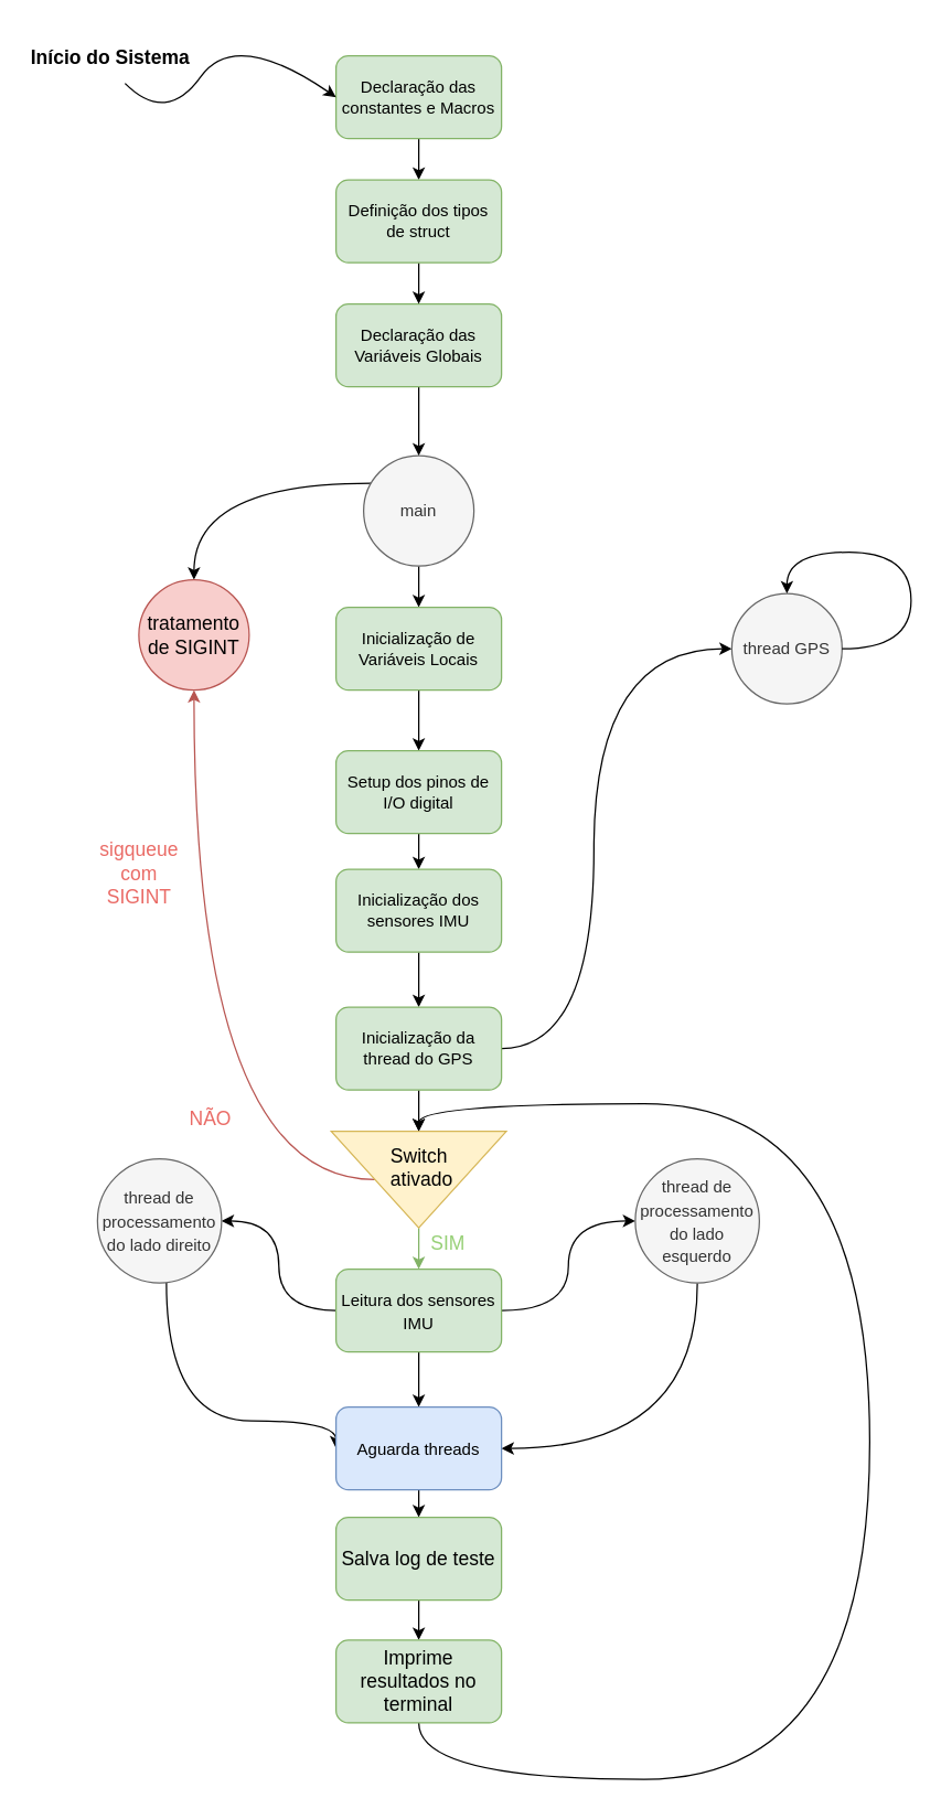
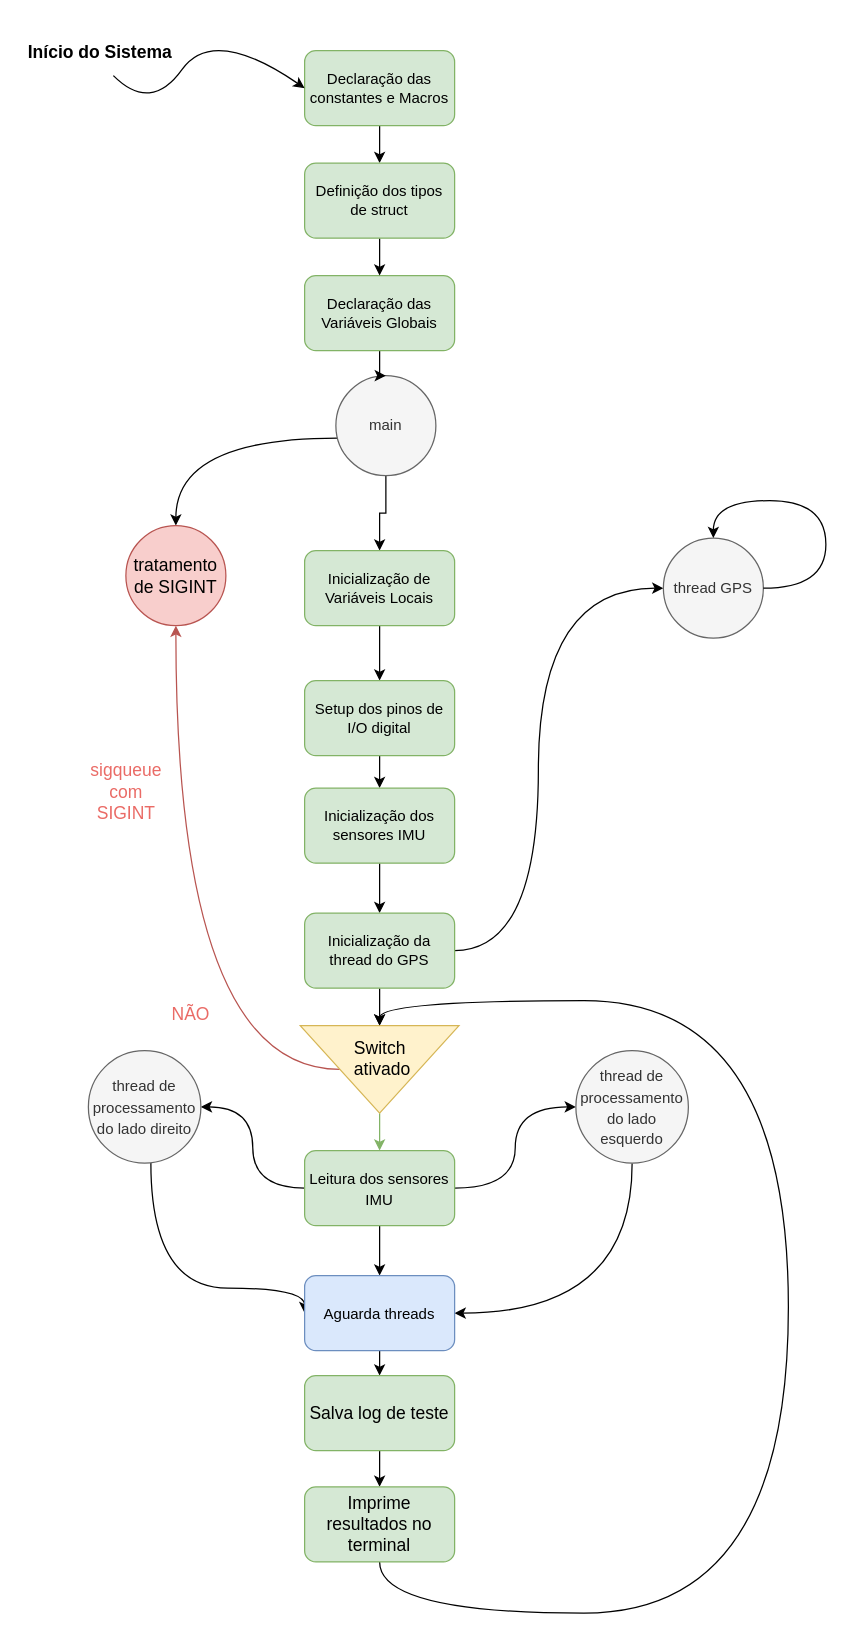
  <mxCell id="0" />
  <mxCell id="1" parent="0" />
  <mxCell id="2" value="" parent="1" style="edgeStyle=orthogonalEdgeStyle;rounded=0;orthogonalLoop=1;jettySize=auto;html=1;" edge="1" source="4" target="12"><mxGeometry as="geometry" relative="1" /></mxCell>
  <mxCell id="3" parent="1" style="edgeStyle=orthogonalEdgeStyle;curved=1;orthogonalLoop=1;jettySize=auto;html=1;entryX=0.5;entryY=0;entryDx=0;entryDy=0;fontSize=14;" edge="1" source="4" target="37"><mxGeometry as="geometry" relative="1"><Array as="points"><mxPoint x="140" y="350" /></Array></mxGeometry></mxCell>
- <mxCell id="4" value="main" parent="1" style="ellipse;whiteSpace=wrap;html=1;aspect=fixed;fillColor=#f5f5f5;strokeColor=#666666;fontColor=#333333;" vertex="1"><mxGeometry as="geometry" x="263" y="330" width="80" height="80" /></mxCell>
+ <mxCell id="4" value="main" parent="1" style="ellipse;whiteSpace=wrap;html=1;aspect=fixed;fillColor=#f5f5f5;strokeColor=#666666;fontColor=#333333;" vertex="1"><mxGeometry x="268" y="300" as="geometry" width="80" height="80" /></mxCell>
  <mxCell id="5" value="" parent="1" style="edgeStyle=orthogonalEdgeStyle;rounded=0;orthogonalLoop=1;jettySize=auto;html=1;" edge="1" source="6" target="4"><mxGeometry as="geometry" relative="1" /></mxCell>
  <mxCell id="6" value="Declaração das Variáveis Globais" parent="1" style="rounded=1;whiteSpace=wrap;html=1;fillColor=#d5e8d4;strokeColor=#82b366;" vertex="1"><mxGeometry as="geometry" x="243" y="220" width="120" height="60" /></mxCell>
  <mxCell id="7" value="" parent="1" style="edgeStyle=orthogonalEdgeStyle;rounded=0;orthogonalLoop=1;jettySize=auto;html=1;" edge="1" source="8" target="10"><mxGeometry as="geometry" relative="1" /></mxCell>
  <mxCell id="8" value="Declaração das constantes e Macros" parent="1" style="rounded=1;whiteSpace=wrap;html=1;fillColor=#d5e8d4;strokeColor=#82b366;" vertex="1"><mxGeometry as="geometry" x="243" y="40" width="120" height="60" /></mxCell>
  <mxCell id="9" value="" parent="1" style="edgeStyle=orthogonalEdgeStyle;rounded=0;orthogonalLoop=1;jettySize=auto;html=1;" edge="1" source="10" target="6"><mxGeometry as="geometry" relative="1" /></mxCell>
  <mxCell id="10" value="Definição dos tipos de struct" parent="1" style="rounded=1;whiteSpace=wrap;html=1;fillColor=#d5e8d4;strokeColor=#82b366;" vertex="1"><mxGeometry as="geometry" x="243" y="130" width="120" height="60" /></mxCell>
  <mxCell id="11" value="" parent="1" style="edgeStyle=orthogonalEdgeStyle;rounded=0;orthogonalLoop=1;jettySize=auto;html=1;" edge="1" source="12" target="14"><mxGeometry as="geometry" relative="1" /></mxCell>
  <mxCell id="12" value="Inicialização de Variáveis Locais" parent="1" style="rounded=1;whiteSpace=wrap;html=1;fillColor=#d5e8d4;strokeColor=#82b366;" vertex="1"><mxGeometry as="geometry" x="243" y="440" width="120" height="60" /></mxCell>
  <mxCell id="13" value="" parent="1" style="edgeStyle=orthogonalEdgeStyle;rounded=0;orthogonalLoop=1;jettySize=auto;html=1;" edge="1" source="14" target="16"><mxGeometry as="geometry" relative="1" /></mxCell>
  <mxCell id="14" value="Setup dos pinos de I/O digital" parent="1" style="rounded=1;whiteSpace=wrap;html=1;fillColor=#d5e8d4;strokeColor=#82b366;" vertex="1"><mxGeometry as="geometry" x="243" y="544" width="120" height="60" /></mxCell>
  <mxCell id="15" value="" parent="1" style="edgeStyle=orthogonalEdgeStyle;rounded=0;orthogonalLoop=1;jettySize=auto;html=1;" edge="1" source="16" target="19"><mxGeometry as="geometry" relative="1" /></mxCell>
  <mxCell id="16" value="Inicialização dos sensores IMU" parent="1" style="rounded=1;whiteSpace=wrap;html=1;fillColor=#d5e8d4;strokeColor=#82b366;" vertex="1"><mxGeometry as="geometry" x="243" y="630" width="120" height="60" /></mxCell>
  <mxCell id="17" parent="1" style="edgeStyle=orthogonalEdgeStyle;orthogonalLoop=1;jettySize=auto;html=1;exitX=1;exitY=0.5;exitDx=0;exitDy=0;entryX=0;entryY=0.5;entryDx=0;entryDy=0;curved=1;" edge="1" source="19" target="20"><mxGeometry as="geometry" relative="1"><Array as="points"><mxPoint x="430" y="760" /><mxPoint x="430" y="470" /></Array></mxGeometry></mxCell>
  <mxCell id="18" value="" parent="1" style="edgeStyle=orthogonalEdgeStyle;curved=1;orthogonalLoop=1;jettySize=auto;html=1;fontSize=14;" edge="1" source="19" target="36"><mxGeometry as="geometry" relative="1" /></mxCell>
  <mxCell id="19" value="Inicialização da thread do GPS" parent="1" style="rounded=1;whiteSpace=wrap;html=1;fillColor=#d5e8d4;strokeColor=#82b366;" vertex="1"><mxGeometry as="geometry" x="243" y="730" width="120" height="60" /></mxCell>
  <mxCell id="20" value="thread GPS" parent="1" style="ellipse;whiteSpace=wrap;html=1;aspect=fixed;fillColor=#f5f5f5;strokeColor=#666666;fontColor=#333333;" vertex="1"><mxGeometry as="geometry" x="530" y="430" width="80" height="80" /></mxCell>
  <mxCell id="21" parent="1" style="edgeStyle=orthogonalEdgeStyle;curved=1;orthogonalLoop=1;jettySize=auto;html=1;exitX=1;exitY=0.5;exitDx=0;exitDy=0;entryX=0.5;entryY=0;entryDx=0;entryDy=0;" edge="1" source="20" target="20"><mxGeometry as="geometry" relative="1"><Array as="points"><mxPoint x="660" y="470" /><mxPoint x="660" y="400" /><mxPoint x="570" y="400" /></Array></mxGeometry></mxCell>
  <mxCell id="22" value="" parent="1" style="curved=1;endArrow=classic;html=1;entryX=0;entryY=0.5;entryDx=0;entryDy=0;" edge="1" target="8"><mxGeometry as="geometry" width="50" height="50" relative="1"><mxPoint as="sourcePoint" x="90" y="60" /><mxPoint as="targetPoint" x="100" y="30" /><Array as="points"><mxPoint x="120" y="90" /><mxPoint x="170" y="20" /></Array></mxGeometry></mxCell>
  <mxCell id="23" value="Início do Sistema" parent="1" style="text;html=1;resizable=0;points=[];autosize=1;align=left;verticalAlign=top;spacingTop=-4;strokeWidth=20;rounded=0;fontStyle=1;fontSize=14;" vertex="1"><mxGeometry as="geometry" x="20" y="30" width="110" height="20" /></mxCell>
  <mxCell id="24" parent="1" style="edgeStyle=orthogonalEdgeStyle;curved=1;orthogonalLoop=1;jettySize=auto;html=1;exitX=1;exitY=0.5;exitDx=0;exitDy=0;entryX=0;entryY=0.5;entryDx=0;entryDy=0;fontSize=14;" edge="1" source="27" target="31"><mxGeometry as="geometry" relative="1" /></mxCell>
  <mxCell id="25" parent="1" style="edgeStyle=orthogonalEdgeStyle;curved=1;orthogonalLoop=1;jettySize=auto;html=1;exitX=0;exitY=0.5;exitDx=0;exitDy=0;entryX=1;entryY=0.5;entryDx=0;entryDy=0;fontSize=14;" edge="1" source="27" target="29"><mxGeometry as="geometry" relative="1" /></mxCell>
  <mxCell id="26" value="" parent="1" style="edgeStyle=orthogonalEdgeStyle;curved=1;orthogonalLoop=1;jettySize=auto;html=1;fontSize=14;" edge="1" source="27" target="33"><mxGeometry as="geometry" relative="1" /></mxCell>
  <mxCell id="27" value="&lt;font style=&quot;font-size: 12px&quot;&gt;Leitura dos sensores IMU&lt;/font&gt;" parent="1" style="rounded=1;whiteSpace=wrap;html=1;strokeWidth=1;fontSize=14;fillColor=#d5e8d4;strokeColor=#82b366;" vertex="1"><mxGeometry as="geometry" x="243" y="920" width="120" height="60" /></mxCell>
  <mxCell id="28" parent="1" style="edgeStyle=orthogonalEdgeStyle;curved=1;orthogonalLoop=1;jettySize=auto;html=1;entryX=0;entryY=0.5;entryDx=0;entryDy=0;fontSize=14;" edge="1" source="29" target="33"><mxGeometry as="geometry" relative="1"><Array as="points"><mxPoint x="120" y="1030" /></Array></mxGeometry></mxCell>
  <mxCell id="29" value="&lt;font style=&quot;font-size: 12px&quot;&gt;thread de processamento do lado direito&lt;/font&gt;" parent="1" style="ellipse;whiteSpace=wrap;html=1;aspect=fixed;rounded=0;strokeWidth=1;fontSize=14;fillColor=#f5f5f5;strokeColor=#666666;fontColor=#333333;" vertex="1"><mxGeometry as="geometry" x="70" y="840" width="90" height="90" /></mxCell>
  <mxCell id="30" parent="1" style="edgeStyle=orthogonalEdgeStyle;curved=1;orthogonalLoop=1;jettySize=auto;html=1;exitX=0.5;exitY=1;exitDx=0;exitDy=0;entryX=1;entryY=0.5;entryDx=0;entryDy=0;fontSize=14;" edge="1" source="31" target="33"><mxGeometry as="geometry" relative="1" /></mxCell>
  <mxCell id="31" value="&lt;font style=&quot;font-size: 12px&quot;&gt;thread de processamento do lado esquerdo&lt;/font&gt;" parent="1" style="ellipse;whiteSpace=wrap;html=1;aspect=fixed;rounded=0;strokeWidth=1;fontSize=14;fillColor=#f5f5f5;strokeColor=#666666;fontColor=#333333;" vertex="1"><mxGeometry as="geometry" x="460" y="840" width="90" height="90" /></mxCell>
  <mxCell id="32" value="" parent="1" style="edgeStyle=orthogonalEdgeStyle;curved=1;orthogonalLoop=1;jettySize=auto;html=1;fontSize=14;" edge="1" source="33" target="39"><mxGeometry as="geometry" relative="1" /></mxCell>
  <mxCell id="33" value="&lt;font style=&quot;font-size: 12px&quot;&gt;Aguarda threads&lt;/font&gt;" parent="1" style="rounded=1;whiteSpace=wrap;html=1;strokeWidth=1;fontSize=14;fillColor=#dae8fc;strokeColor=#6c8ebf;" vertex="1"><mxGeometry as="geometry" x="243" y="1020" width="120" height="60" /></mxCell>
  <mxCell id="34" value="" parent="1" style="edgeStyle=orthogonalEdgeStyle;curved=1;orthogonalLoop=1;jettySize=auto;html=1;fontSize=14;fillColor=#d5e8d4;strokeColor=#82b366;" edge="1" source="36" target="27"><mxGeometry as="geometry" relative="1" /></mxCell>
  <mxCell id="35" parent="1" style="edgeStyle=orthogonalEdgeStyle;curved=1;orthogonalLoop=1;jettySize=auto;html=1;exitX=0.5;exitY=1;exitDx=0;exitDy=0;fontSize=14;fillColor=#f8cecc;strokeColor=#b85450;" edge="1" source="36" target="37"><mxGeometry as="geometry" relative="1" /></mxCell>
  <mxCell id="36" value="Switch&lt;br&gt;&amp;nbsp;ativado&lt;br&gt;&amp;nbsp;" parent="1" style="triangle;whiteSpace=wrap;html=1;rounded=0;strokeWidth=1;fontSize=14;direction=south;fillColor=#fff2cc;strokeColor=#d6b656;" vertex="1"><mxGeometry as="geometry" x="239.5" y="820" width="127" height="70" /></mxCell>
  <mxCell id="37" value="tratamento de SIGINT" parent="1" style="ellipse;whiteSpace=wrap;html=1;aspect=fixed;rounded=0;strokeWidth=1;fontSize=14;fillColor=#f8cecc;strokeColor=#b85450;" vertex="1"><mxGeometry as="geometry" x="100" y="420" width="80" height="80" /></mxCell>
  <mxCell id="38" value="" parent="1" style="edgeStyle=orthogonalEdgeStyle;curved=1;orthogonalLoop=1;jettySize=auto;html=1;fontSize=14;" edge="1" source="39" target="41"><mxGeometry as="geometry" relative="1" /></mxCell>
  <mxCell id="39" value="Salva log de teste" parent="1" style="rounded=1;whiteSpace=wrap;html=1;strokeWidth=1;fontSize=14;fillColor=#d5e8d4;strokeColor=#82b366;" vertex="1"><mxGeometry as="geometry" x="243" y="1100" width="120" height="60" /></mxCell>
  <mxCell id="40" parent="1" style="edgeStyle=orthogonalEdgeStyle;curved=1;orthogonalLoop=1;jettySize=auto;html=1;exitX=0.5;exitY=1;exitDx=0;exitDy=0;entryX=0;entryY=0.5;entryDx=0;entryDy=0;fontSize=14;fontColor=#EA6B66;" edge="1" source="41" target="36"><mxGeometry as="geometry" relative="1"><Array as="points"><mxPoint x="303" y="1290" /><mxPoint x="630" y="1290" /><mxPoint x="630" y="800" /><mxPoint x="303" y="800" /></Array></mxGeometry></mxCell>
  <mxCell id="41" value="Imprime resultados no terminal" parent="1" style="rounded=1;whiteSpace=wrap;html=1;strokeWidth=1;fontSize=14;fillColor=#d5e8d4;strokeColor=#82b366;" vertex="1"><mxGeometry as="geometry" x="243" y="1189" width="120" height="60" /></mxCell>
- <mxCell id="42" value="&lt;font color=&quot;#97d077&quot;&gt;SIM&lt;/font&gt;" parent="1" style="text;html=1;resizable=0;points=[];autosize=1;align=left;verticalAlign=top;spacingTop=-4;fontSize=14;" vertex="1"><mxGeometry as="geometry" x="310" y="890" width="40" height="20" /></mxCell>
  <mxCell id="43" value="&lt;font color=&quot;#ea6b66&quot;&gt;NÃO&lt;/font&gt;" parent="1" style="text;html=1;resizable=0;points=[];autosize=1;align=left;verticalAlign=top;spacingTop=-4;fontSize=14;" vertex="1"><mxGeometry as="geometry" x="135" y="800" width="50" height="20" /></mxCell>
  <mxCell id="44" value="sigqueue&lt;br&gt;com&lt;br&gt;SIGINT" parent="1" style="text;html=1;resizable=0;points=[];autosize=1;align=center;verticalAlign=top;spacingTop=-4;fontSize=14;fontColor=#EA6B66;" vertex="1"><mxGeometry as="geometry" x="65" y="605" width="70" height="50" /></mxCell>
